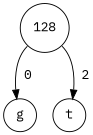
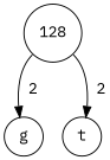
  digraph {
    fontname="IBM Plex Mono"
    node [fontname="IBM Plex Mono" shape=circle]
    edge [fontname="IBM Plex Mono"]
    n1 [label=128 width=0.5]
    n2 [label=g width=0.5]
    n3 [label=t width=0.5]
-   n1 -> n2 [label=" 0" tailport=sw]
+   n1 -> n2 [label=" 2" tailport=sw]
    n1 -> n3 [label=" 2" tailport=se]
  }
